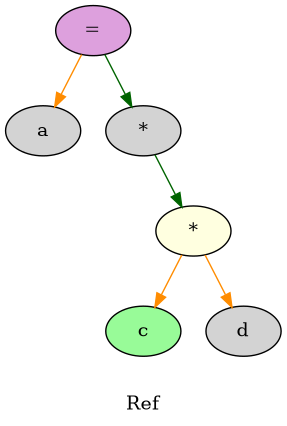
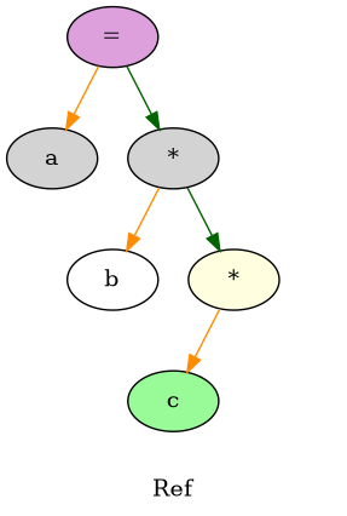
  digraph {
    label=Ref
    node [fillcolor=lightgrey style=filled]
    edge [color=darkorange style=solid]
    n1 [fillcolor=plum label="="]
    n2 [label=a]
    n3 [label="*"]
+   n4 [fillcolor=white label=b]
    n5 [fillcolor=lightyellow label="*"]
    n6 [fillcolor=palegreen label=c]
-   n7 [label=d]
    n1 -> n2
    n1 -> n3 [color=darkgreen]
+   n3 -> n4
    n3 -> n5 [color=darkgreen]
    n5 -> n6
-   n5 -> n7
  }
